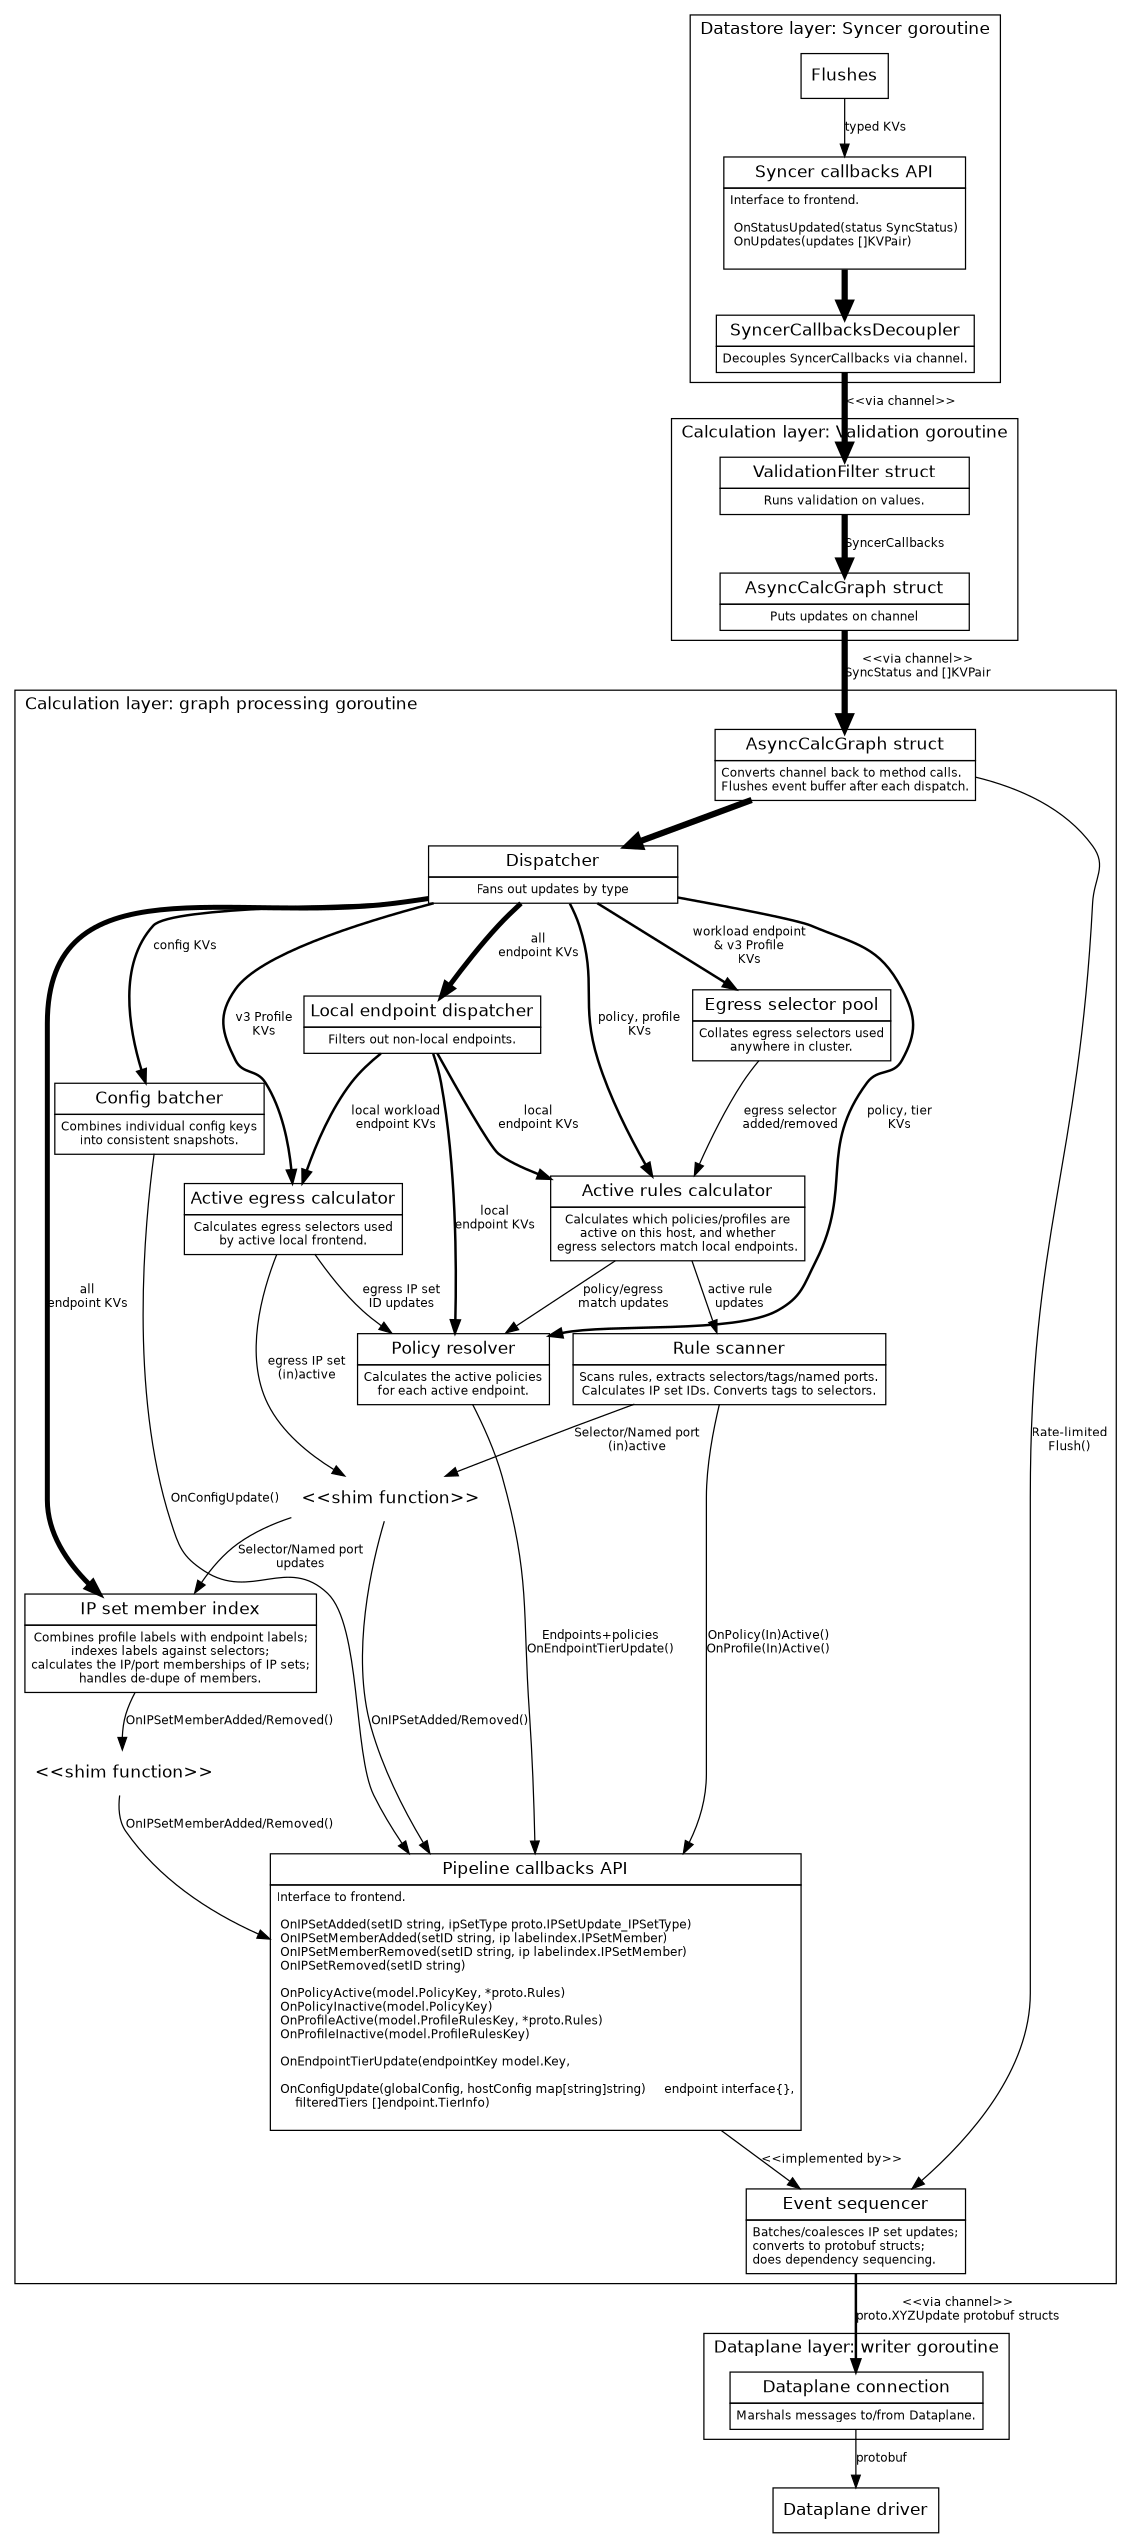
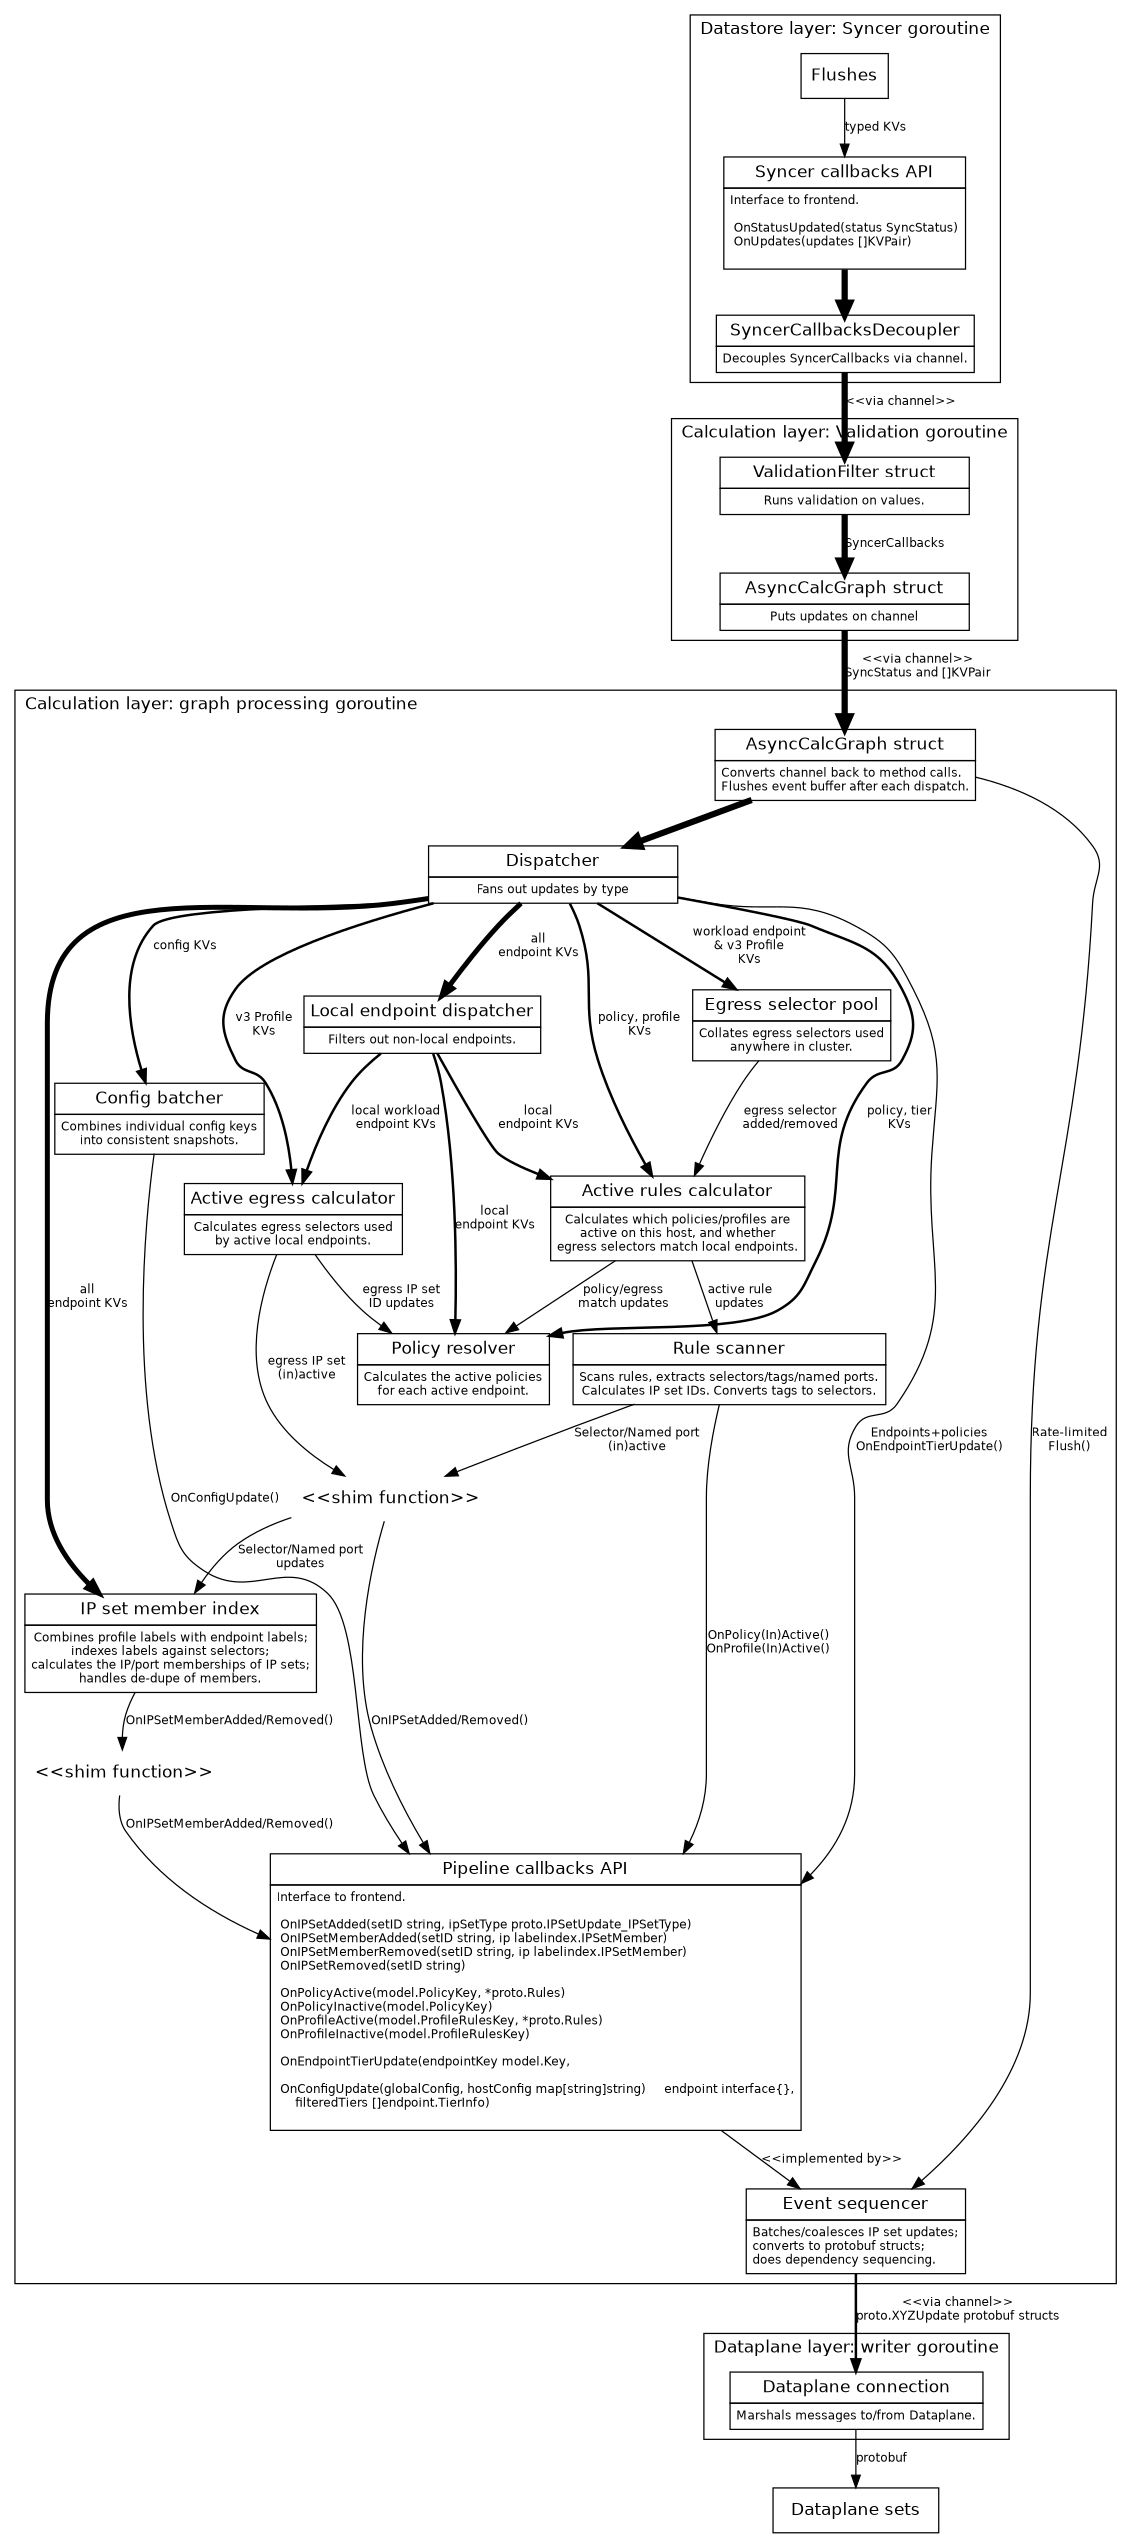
  digraph {
    fontname=Helvetica
    labeljust=l
    node [fontname=Helvetica shape=none margin=0]
    edge [fontname=Helvetica fontsize=10]
    n1 [label=Flushes shape=box margin=""]
    n2 [label=<<table BORDER="0" CELLBORDER="1" CELLSPACING="0" CELLPADDING="4">           <tr><td><font point-size="14">Syncer callbacks API</font></td></tr>           <tr><td align="left"><font point-size="10">Interface to frontend.<BR ALIGN="LEFT"/> <BR ALIGN="LEFT"/> OnStatusUpdated(status SyncStatus)<BR ALIGN="LEFT"/> OnUpdates(updates []KVPair)<BR ALIGN="LEFT"/> </font></td></tr>         </table>>]
    n3 [label=<<table BORDER="0" CELLBORDER="1" CELLSPACING="0" CELLPADDING="4">           <tr><td><font point-size="14">SyncerCallbacksDecoupler</font></td></tr>           <tr><td><font point-size="10">Decouples SyncerCallbacks via channel.</font></td></tr>         </table>>]
    n4 [label=<<table BORDER="0" CELLBORDER="1" CELLSPACING="0" CELLPADDING="4">           <tr><td WIDTH="200"><font point-size="14" >ValidationFilter struct</font></td></tr>           <tr><td><font point-size="10">Runs validation on values.</font></td></tr>         </table>>]
    n5 [label=<<table BORDER="0" CELLBORDER="1" CELLSPACING="0" CELLPADDING="4">       <tr><td WIDTH="200"><font point-size="14" >AsyncCalcGraph struct</font></td></tr>       <tr><td><font point-size="10">Puts updates on channel</font></td></tr>     </table>>]
    n6 [label=<<table BORDER="0" CELLBORDER="1" CELLSPACING="0" CELLPADDING="4">           <tr><td WIDTH="200"><font point-size="14" >Dispatcher</font></td></tr>           <tr><td><font point-size="10">Fans out updates by type</font></td></tr>         </table>>]
    nodepadding2 [fixedsize=true style=invisible width=4 shape="" margin=""]
    nodepadding1 [fixedsize=true style=invisible width=4 shape="" margin=""]
    n9 [label=<<table BORDER="0" CELLBORDER="1" CELLSPACING="0" CELLPADDING="4">           <tr><td WIDTH="200"><font point-size="14" >AsyncCalcGraph struct</font></td></tr>           <tr><td><font point-size="10">Converts channel back to method calls.<BR ALIGN="LEFT"/>Flushes event buffer after each dispatch.</font></td></tr>         </table>>]
    n10 [label=<<table BORDER="0" CELLBORDER="1" CELLSPACING="0" CELLPADDING="4">           <tr><td><font point-size="14">Event sequencer</font></td></tr>           <tr><td><font point-size="10">Batches/coalesces IP set updates;<BR ALIGN="LEFT"/>converts to protobuf structs;<BR ALIGN="LEFT"/>does dependency sequencing.<BR ALIGN="LEFT"/></font></td></tr>         </table>>]
    n11 [label=<<table BORDER="0" CELLBORDER="1" CELLSPACING="0" CELLPADDING="4">           <tr><td><font point-size="14">Policy resolver</font></td></tr>           <tr><td><font point-size="10">Calculates the active policies<br/>for each active endpoint.</font></td></tr>         </table>>]
    n12 [label=<<table BORDER="0" CELLBORDER="1" CELLSPACING="0" CELLPADDING="4">           <tr><td><font point-size="14">Active rules calculator</font></td></tr>           <tr><td><font point-size="10">Calculates which policies/profiles are<br/>active on this host, and whether<br/>egress selectors match local endpoints.</font></td></tr>         </table>>]
-   n13 [label=<<table BORDER="0" CELLBORDER="1" CELLSPACING="0" CELLPADDING="4">           <tr><td><font point-size="14">Active egress calculator</font></td></tr>           <tr><td><font point-size="10">Calculates egress selectors used<br/>by active local frontend.</font></td></tr>         </table>>]
+   n13 [label=<<table BORDER="0" CELLBORDER="1" CELLSPACING="0" CELLPADDING="4">           <tr><td><font point-size="14">Active egress calculator</font></td></tr>           <tr><td><font point-size="10">Calculates egress selectors used<br/>by active local endpoints.</font></td></tr>         </table>>]
    n14 [label=<<table BORDER="0" CELLBORDER="1" CELLSPACING="0" CELLPADDING="4">           <tr><td><font point-size="14">Egress selector pool</font></td></tr>           <tr><td><font point-size="10">Collates egress selectors used<br/>anywhere in cluster.</font></td></tr>         </table>>]
    n15 [label=<<table BORDER="0" CELLBORDER="1" CELLSPACING="0" CELLPADDING="4">           <tr><td><font point-size="14">Local endpoint dispatcher</font></td></tr>           <tr><td><font point-size="10">Filters out non-local endpoints.</font></td></tr>         </table>>]
    n16 [label=<<table BORDER="0" CELLBORDER="1" CELLSPACING="0" CELLPADDING="4">           <tr><td><font point-size="14">IP set member index</font></td></tr>           <tr><td><font point-size="10">Combines profile labels with endpoint labels;<br/>indexes labels against selectors;<br/>calculates the IP/port memberships of IP sets;<br/>handles de-dupe of members.</font></td></tr>         </table>>]
    n17 [label=<<table BORDER="0" CELLBORDER="1" CELLSPACING="0" CELLPADDING="4">           <tr><td><font point-size="14">Config batcher</font></td></tr>           <tr><td><font point-size="10">Combines individual config keys<BR ALIGN="LEFT"                   />into consistent snapshots.</font></td></tr>         </table>>]
    n18 [label=<<table BORDER="0" CELLBORDER="1" CELLSPACING="0" CELLPADDING="4">           <tr><td><font point-size="14">Pipeline callbacks API</font></td></tr>           <tr><td align="left"><font point-size="10">Interface to frontend.<BR ALIGN="LEFT"/> <BR ALIGN="LEFT"/> OnIPSetAdded(setID string, ipSetType proto.IPSetUpdate_IPSetType)<BR ALIGN="LEFT"/> OnIPSetMemberAdded(setID string, ip labelindex.IPSetMember)<BR ALIGN="LEFT"/> OnIPSetMemberRemoved(setID string, ip labelindex.IPSetMember)<BR ALIGN="LEFT"/> OnIPSetRemoved(setID string)<BR ALIGN="LEFT"/> <BR ALIGN="LEFT"/> OnPolicyActive(model.PolicyKey, *proto.Rules)<BR ALIGN="LEFT"/> OnPolicyInactive(model.PolicyKey)<BR ALIGN="LEFT"/> OnProfileActive(model.ProfileRulesKey, *proto.Rules)<BR ALIGN="LEFT"/> OnProfileInactive(model.ProfileRulesKey)<BR ALIGN="LEFT"/> <BR ALIGN="LEFT"/> OnEndpointTierUpdate(endpointKey model.Key,<BR ALIGN="LEFT"/> <BR ALIGN="LEFT"/> OnConfigUpdate(globalConfig, hostConfig map[string]string)     endpoint interface{},<BR ALIGN="LEFT"/>     filteredTiers []endpoint.TierInfo)<BR ALIGN="LEFT"/> </font></td></tr>         </table>>]
    n19 [label=<<table BORDER="0" CELLBORDER="1" CELLSPACING="0" CELLPADDING="4">           <tr><td><font point-size="14">Rule scanner</font></td></tr>           <tr><td><font point-size="10">Scans rules, extracts selectors/tags/named ports.<br/>Calculates IP set IDs. Converts tags to selectors.</font></td></tr>         </table>>]
    n20 [label="<<shim function>>" margin=""]
    "<<shim function>>" [margin=""]
    n22 [label=<<table BORDER="0" CELLBORDER="1" CELLSPACING="0" CELLPADDING="4">           <tr><td><font point-size="14">Dataplane connection</font></td></tr>           <tr><td><font point-size="10">Marshals messages to/from Dataplane.</font></td></tr>         </table>>]
-   n23 [label="Dataplane driver" shape=box margin=""]
+   n23 [label="Dataplane sets" shape=box margin=""]
    subgraph cluster_1 {
      label="Datastore layer: Syncer goroutine"
      n1
      n2
      n3
    }
    subgraph cluster_2 {
      label="Calculation layer: Validation goroutine"
      n4
      n5
    }
    subgraph cluster_3 {
      label="Calculation layer: graph processing goroutine"
      n9
      n10
      n11
      n12
      n13
      n14
      n15
      n16
      n17
      n18
      n19
      n20
      "<<shim function>>"
      subgraph sub_4 {
        label="Calculation layer: graph processing goroutine"
        rank=same
        n6
        nodepadding2
        nodepadding1
      }
    }
    subgraph cluster_5 {
      label="Dataplane layer: writer goroutine"
      n22
    }
    n1 -> n2 [label="typed KVs"]
    n2 -> n3 [penwidth=5]
    n3 -> n4 [label="<<via channel>>" penwidth=5]
    n4 -> n5 [label=SyncerCallbacks penwidth=5]
    n5 -> n9 [label="<<via channel>>\nSyncStatus and []KVPair" penwidth=5]
    n6 -> nodepadding2 [style=invis]
    n6 -> n11 [label="policy, tier\nKVs" penwidth=2]
    n6 -> n12 [label="policy, profile\nKVs" penwidth=2]
    n6 -> n13 [label="v3 Profile\nKVs" penwidth=2]
    n6 -> n14 [label="workload endpoint\n& v3 Profile\nKVs" penwidth=2]
    n6 -> n15 [label="all\nendpoint KVs" penwidth=4]
    n6 -> n16 [label="all\nendpoint KVs" penwidth=4]
    n6 -> n17 [label="config KVs" penwidth=2]
    nodepadding1 -> n6 [style=invis]
    n9 -> n6 [penwidth=5]
    n9 -> n10 [label="Rate-limited\nFlush()"]
    n10 -> n22 [label="<<via channel>>\nproto.XYZUpdate protobuf structs" penwidth=2]
-   n11 -> n18 [label="Endpoints+policies\nOnEndpointTierUpdate()"]
+   n6 -> n18 [label="Endpoints+policies\nOnEndpointTierUpdate()"]
    n12 -> n11 [label="policy/egress\nmatch updates"]
    n12 -> n19 [label="active rule\nupdates"]
    n13 -> n11 [label="egress IP set\nID updates"]
    n13 -> n20 [label="egress IP set\n(in)active"]
    n14 -> n12 [label="egress selector\nadded/removed"]
    n15 -> n11 [label="local\nendpoint KVs" penwidth=2]
    n15 -> n12 [label="local\nendpoint KVs" penwidth=2]
    n15 -> n13 [label="local workload\nendpoint KVs" penwidth=2]
    n16 -> "<<shim function>>" [label="OnIPSetMemberAdded/Removed()"]
    n17 -> n18 [label="OnConfigUpdate()"]
    n18 -> n10 [label="<<implemented by>>"]
    n19 -> n18 [label="OnPolicy(In)Active()\nOnProfile(In)Active()"]
    n19 -> n20 [label="Selector/Named port\n(in)active"]
    n20 -> n16 [label="Selector/Named port\nupdates"]
    n20 -> n18 [label="OnIPSetAdded/Removed()"]
    "<<shim function>>" -> n18 [label="OnIPSetMemberAdded/Removed()"]
    n22 -> n23 [label=protobuf]
  }
